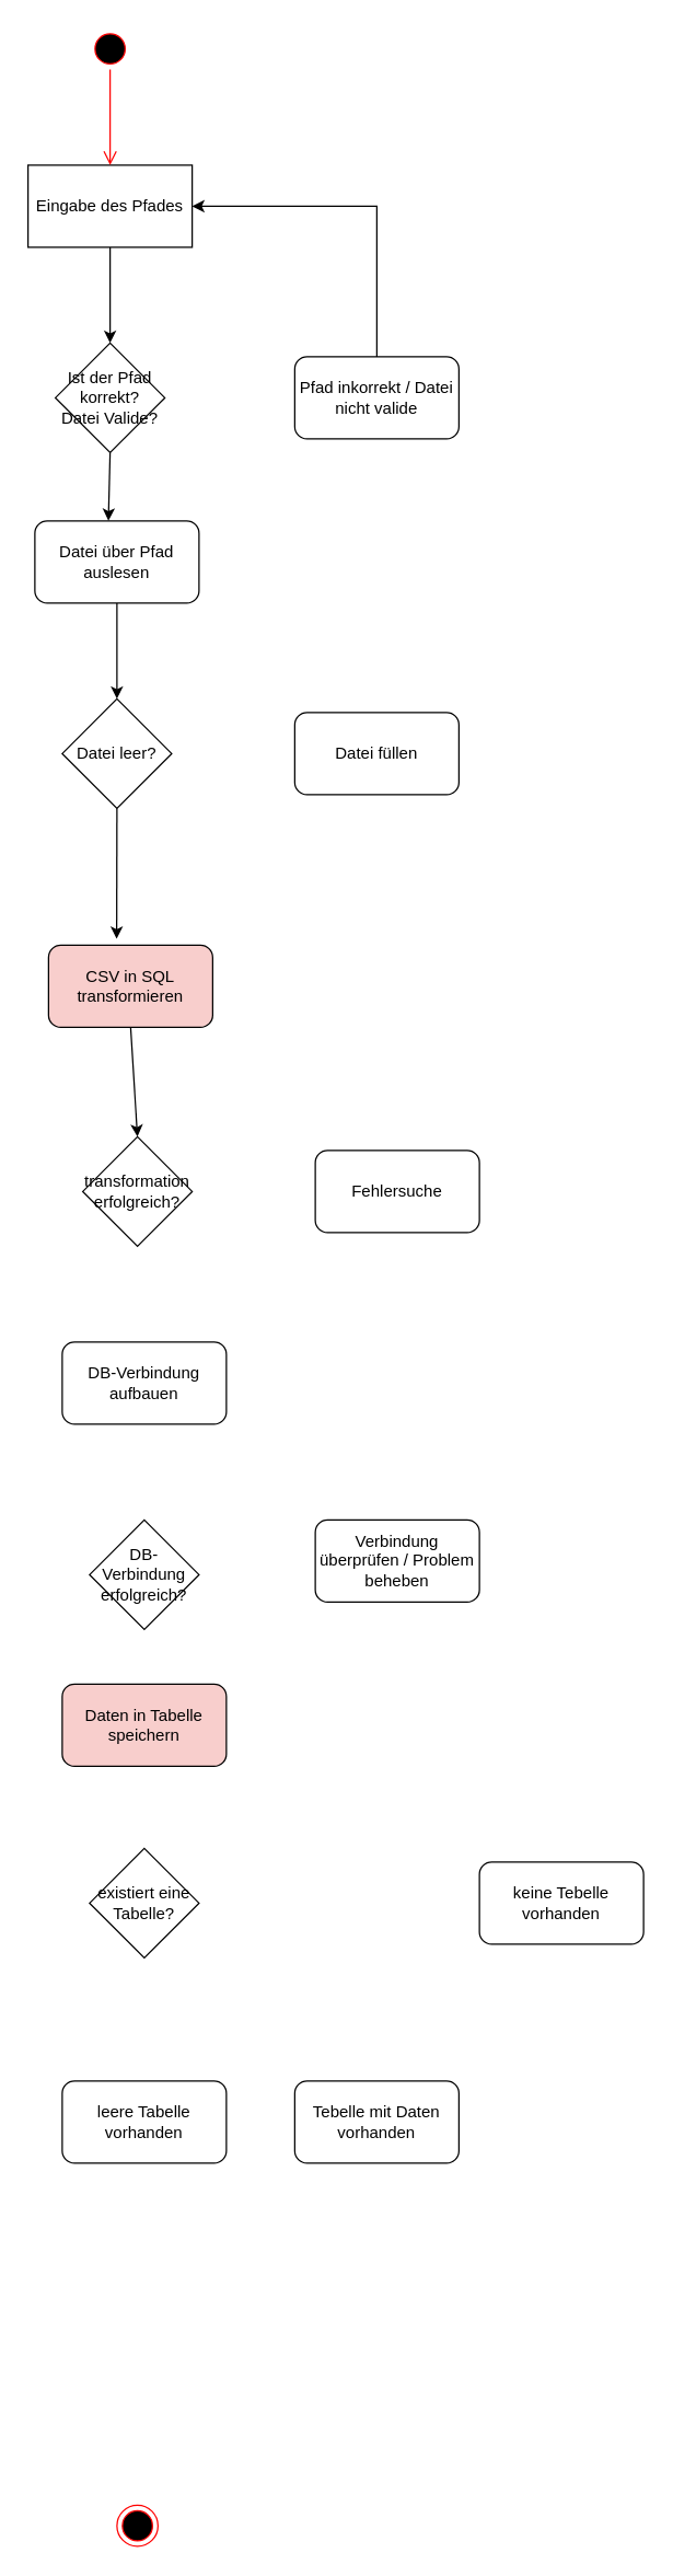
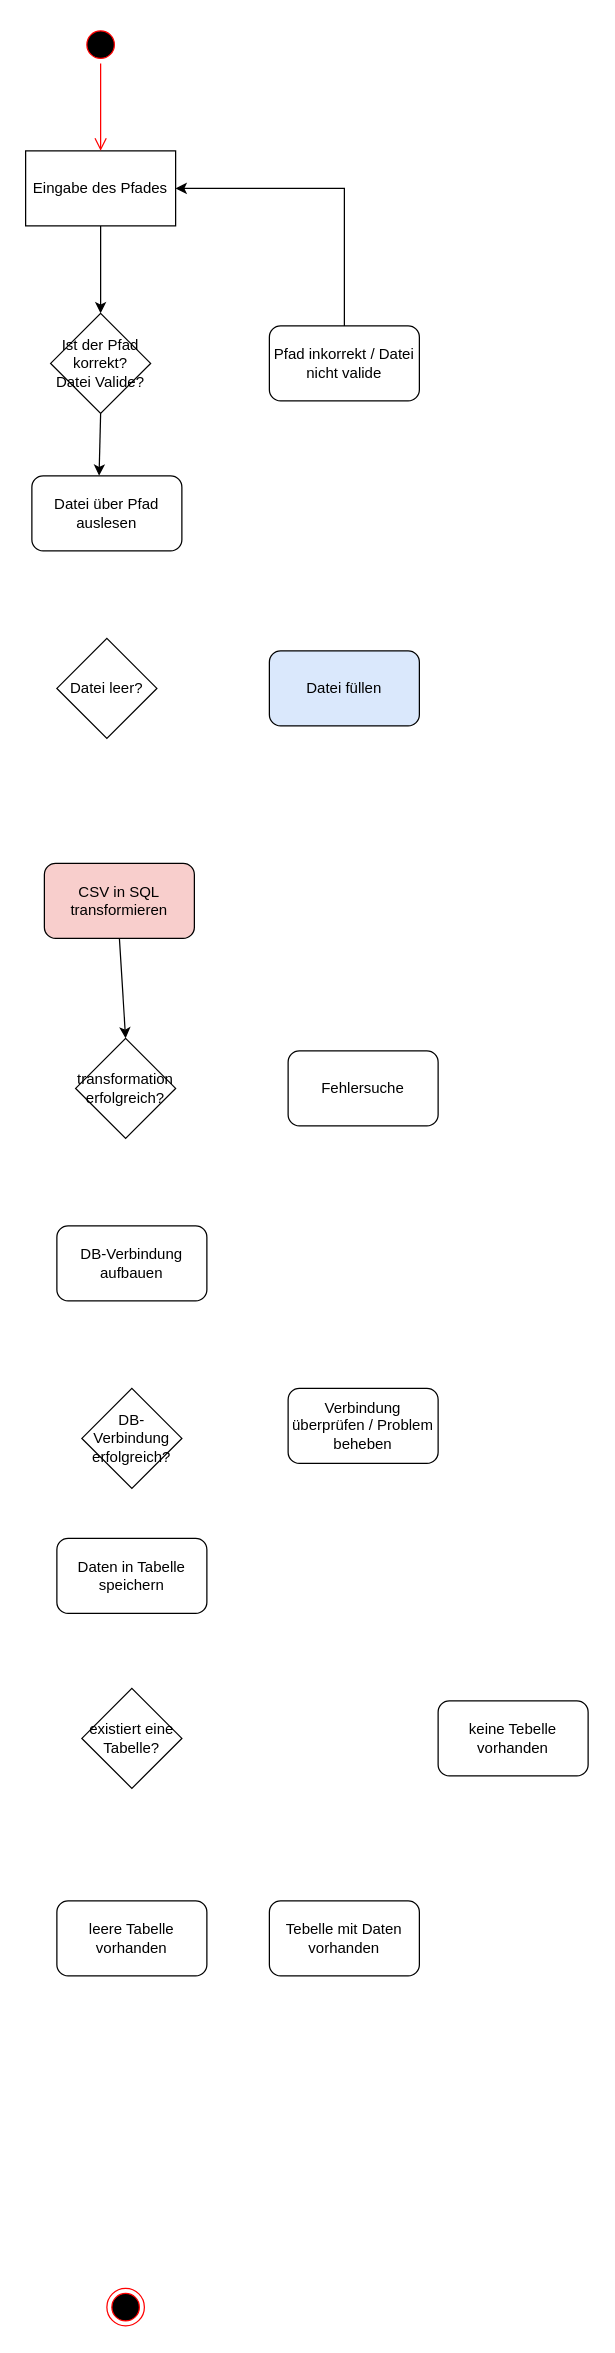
  <mxCell id="0" />
  <mxCell id="1" parent="0" />
  <mxCell id="2" value="Eingabe des Pfades" style="rounded=0;whiteSpace=wrap;html=1;" parent="1" vertex="1"><mxGeometry x="20" y="120" width="120" height="60" as="geometry" /></mxCell>
  <mxCell id="3" value="" style="ellipse;html=1;shape=startState;fillColor=#000000;strokeColor=#ff0000;" parent="1" vertex="1"><mxGeometry x="65" y="20" width="30" height="30" as="geometry" /></mxCell>
  <mxCell id="4" value="" style="edgeStyle=orthogonalEdgeStyle;html=1;verticalAlign=bottom;endArrow=open;endSize=8;strokeColor=#ff0000;rounded=0;entryX=0.5;entryY=0;entryDx=0;entryDy=0;" parent="1" source="3" target="2" edge="1"><mxGeometry relative="1" as="geometry"><mxPoint x="125" y="110" as="targetPoint" /></mxGeometry></mxCell>
  <mxCell id="5" value="" style="ellipse;html=1;shape=endState;fillColor=#000000;strokeColor=#ff0000;" parent="1" vertex="1"><mxGeometry x="85" y="1830" width="30" height="30" as="geometry" /></mxCell>
  <mxCell id="6" value="Ist der Pfad korrekt?&lt;br&gt;Datei Valide?" style="rhombus;whiteSpace=wrap;html=1;" vertex="1" parent="1"><mxGeometry x="40" y="250" width="80" height="80" as="geometry" /></mxCell>
  <mxCell id="7" value="Datei über Pfad auslesen" style="rounded=1;whiteSpace=wrap;html=1;" vertex="1" parent="1"><mxGeometry x="25" y="380" width="120" height="60" as="geometry" /></mxCell>
  <mxCell id="8" value="Datei leer?" style="rhombus;whiteSpace=wrap;html=1;" vertex="1" parent="1"><mxGeometry x="45" y="510" width="80" height="80" as="geometry" /></mxCell>
- <mxCell id="9" value="Datei füllen" style="rounded=1;whiteSpace=wrap;html=1;" vertex="1" parent="1"><mxGeometry x="215" y="520" width="120" height="60" as="geometry" /></mxCell>
+ <mxCell id="9" value="Datei füllen" style="rounded=1;whiteSpace=wrap;html=1;fillColor=#dae8fc;" vertex="1" parent="1"><mxGeometry x="215" y="520" width="120" height="60" as="geometry" /></mxCell>
  <mxCell id="10" value="CSV in SQL transformieren" style="rounded=1;whiteSpace=wrap;html=1;fillColor=#f8cecc;" vertex="1" parent="1"><mxGeometry x="35" y="690" width="120" height="60" as="geometry" /></mxCell>
  <mxCell id="11" value="transformation erfolgreich?" style="rhombus;whiteSpace=wrap;html=1;" vertex="1" parent="1"><mxGeometry x="60" y="830" width="80" height="80" as="geometry" /></mxCell>
  <mxCell id="12" value="Fehlersuche" style="rounded=1;whiteSpace=wrap;html=1;" vertex="1" parent="1"><mxGeometry x="230" y="840" width="120" height="60" as="geometry" /></mxCell>
  <mxCell id="13" value="DB-Verbindung aufbauen" style="rounded=1;whiteSpace=wrap;html=1;" vertex="1" parent="1"><mxGeometry x="45" y="980" width="120" height="60" as="geometry" /></mxCell>
  <mxCell id="14" value="DB-Verbindung erfolgreich?" style="rhombus;whiteSpace=wrap;html=1;" vertex="1" parent="1"><mxGeometry x="65" y="1110" width="80" height="80" as="geometry" /></mxCell>
- <mxCell id="15" value="Daten in Tabelle speichern" style="rounded=1;whiteSpace=wrap;html=1;fillColor=#f8cecc;" vertex="1" parent="1"><mxGeometry x="45" y="1230" width="120" height="60" as="geometry" /></mxCell>
+ <mxCell id="15" value="Daten in Tabelle speichern" style="rounded=1;whiteSpace=wrap;html=1;" vertex="1" parent="1"><mxGeometry x="45" y="1230" width="120" height="60" as="geometry" /></mxCell>
  <mxCell id="16" value="Verbindung überprüfen / Problem beheben" style="rounded=1;whiteSpace=wrap;html=1;" vertex="1" parent="1"><mxGeometry x="230" y="1110" width="120" height="60" as="geometry" /></mxCell>
  <mxCell id="17" value="existiert eine Tabelle?" style="rhombus;whiteSpace=wrap;html=1;" vertex="1" parent="1"><mxGeometry x="65" y="1350" width="80" height="80" as="geometry" /></mxCell>
  <mxCell id="18" value="keine Tebelle vorhanden" style="rounded=1;whiteSpace=wrap;html=1;" vertex="1" parent="1"><mxGeometry x="350" y="1360" width="120" height="60" as="geometry" /></mxCell>
  <mxCell id="19" value="leere Tabelle vorhanden" style="rounded=1;whiteSpace=wrap;html=1;" vertex="1" parent="1"><mxGeometry x="45" y="1520" width="120" height="60" as="geometry" /></mxCell>
  <mxCell id="20" value="Tebelle mit Daten vorhanden" style="rounded=1;whiteSpace=wrap;html=1;" vertex="1" parent="1"><mxGeometry x="215" y="1520" width="120" height="60" as="geometry" /></mxCell>
  <mxCell id="21" value="Pfad inkorrekt / Datei nicht valide" style="rounded=1;whiteSpace=wrap;html=1;" vertex="1" parent="1"><mxGeometry x="215" y="260" width="120" height="60" as="geometry" /></mxCell>
  <mxCell id="22" value="" style="endArrow=classic;html=1;rounded=0;exitX=0.5;exitY=0;exitDx=0;exitDy=0;entryX=1;entryY=0.5;entryDx=0;entryDy=0;" edge="1" parent="1" source="21" target="2"><mxGeometry width="50" height="50" relative="1" as="geometry"><mxPoint x="205" y="350" as="sourcePoint" /><mxPoint x="255" y="300" as="targetPoint" /><Array as="points"><mxPoint x="275" y="150" /></Array></mxGeometry></mxCell>
  <mxCell id="23" value="" style="endArrow=classic;html=1;rounded=0;exitX=0.5;exitY=1;exitDx=0;exitDy=0;entryX=0.5;entryY=0;entryDx=0;entryDy=0;" edge="1" parent="1" source="2" target="6"><mxGeometry width="50" height="50" relative="1" as="geometry"><mxPoint x="205" y="350" as="sourcePoint" /><mxPoint x="255" y="300" as="targetPoint" /></mxGeometry></mxCell>
  <mxCell id="24" value="" style="endArrow=classic;html=1;rounded=0;exitX=0.5;exitY=1;exitDx=0;exitDy=0;entryX=0.448;entryY=-0.003;entryDx=0;entryDy=0;entryPerimeter=0;" edge="1" parent="1" source="6" target="7"><mxGeometry width="50" height="50" relative="1" as="geometry"><mxPoint x="175" y="300" as="sourcePoint" /><mxPoint x="175" y="370" as="targetPoint" /></mxGeometry></mxCell>
- <mxCell id="25" value="" style="endArrow=classic;html=1;rounded=0;exitX=0.5;exitY=1;exitDx=0;exitDy=0;entryX=0.5;entryY=0;entryDx=0;entryDy=0;" edge="1" parent="1" source="7" target="8"><mxGeometry width="50" height="50" relative="1" as="geometry"><mxPoint x="105" y="460" as="sourcePoint" /><mxPoint x="125" y="490" as="targetPoint" /></mxGeometry></mxCell>
- <mxCell id="26" value="" style="endArrow=classic;html=1;rounded=0;entryX=0.415;entryY=-0.077;entryDx=0;entryDy=0;entryPerimeter=0;exitX=0.5;exitY=1;exitDx=0;exitDy=0;" edge="1" parent="1" source="8" target="10"><mxGeometry width="50" height="50" relative="1" as="geometry"><mxPoint x="105" y="610" as="sourcePoint" /><mxPoint x="85" y="660" as="targetPoint" /></mxGeometry></mxCell>
  <mxCell id="27" value="" style="endArrow=classic;html=1;rounded=0;entryX=0.5;entryY=0;entryDx=0;entryDy=0;exitX=0.5;exitY=1;exitDx=0;exitDy=0;" edge="1" parent="1" source="10" target="11"><mxGeometry width="50" height="50" relative="1" as="geometry"><mxPoint x="215.2" y="710" as="sourcePoint" /><mxPoint x="215" y="805.38" as="targetPoint" /></mxGeometry></mxCell>
